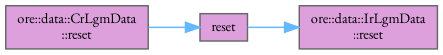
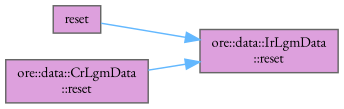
  digraph {
    fontname="EB Garamond"
    rankdir=RL
    node [color=grey40 fillcolor=plum fontname="EB Garamond" fontsize=10 shape=box style=filled]
    edge [color=steelblue1 dir=back fontname="EB Garamond" fontsize=10 labelfontname=Helvetica labelfontsize=10 style=solid]
    n1 [color=gray40 fontcolor=black height=0.2 label=reset width=0.4]
    n2 [height=0.2 label="ore::data::CrLgmData\l::reset" width=0.4]
    n3 [height=0.2 label="ore::data::IrLgmData\l::reset" width=0.4]
-   n1 -> n2
+   n3 -> n2
    n3 -> n1
  }
